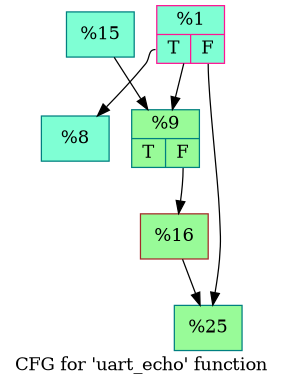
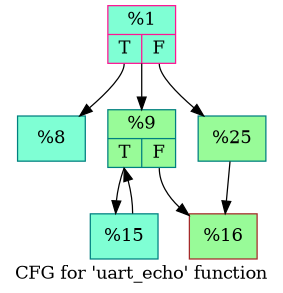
  digraph {
    label="CFG for 'uart_echo' function"
    node [color=teal fillcolor=aquamarine shape=record style=filled]
    n1 [color=deeppink label="{%1|{<s0>T|<s1>F}}"]
    n2 [label="{%8}"]
    n3 [fillcolor=palegreen label="{%25}"]
    n4 [fillcolor=palegreen label="{%9|{<s0>T|<s1>F}}"]
    n5 [label="{%15}"]
    n6 [color=brown fillcolor=palegreen label="{%16}"]
    n1 -> n2 [tailport=s0]
    n1 -> n3 [tailport=s1]
    n1 -> n4
+   n4 -> n5 [tailport=s0]
    n4 -> n6 [tailport=s1]
    n5 -> n4
-   n6 -> n3
+   n3 -> n6
  }
